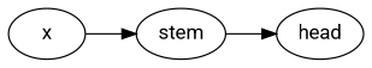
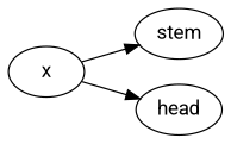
  digraph {
    fontname=Roboto
    rankdir=LR
    node [fontname=Roboto]
    edge [fontname=Roboto]
    n1 [label=x]
    n2 [label=stem]
    n3 [label=head]
    n1 -> n2
-   n2 -> n3
+   n1 -> n3
  }
